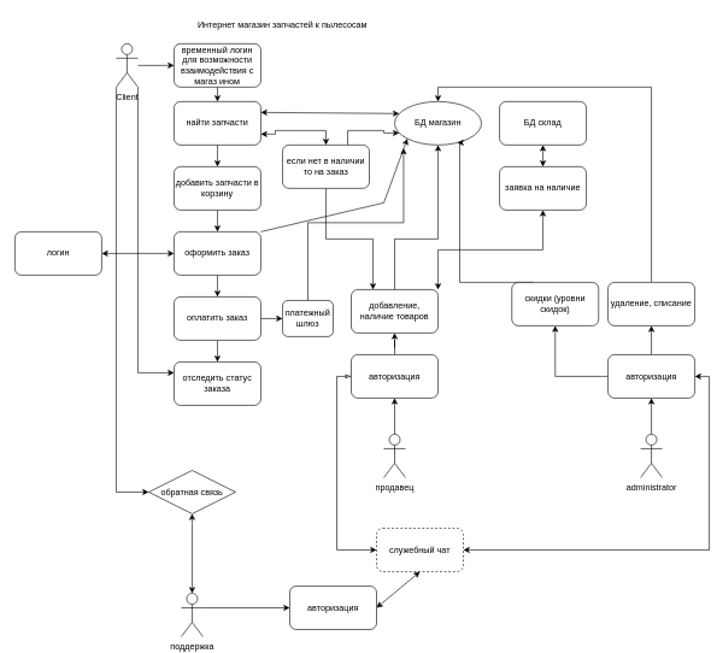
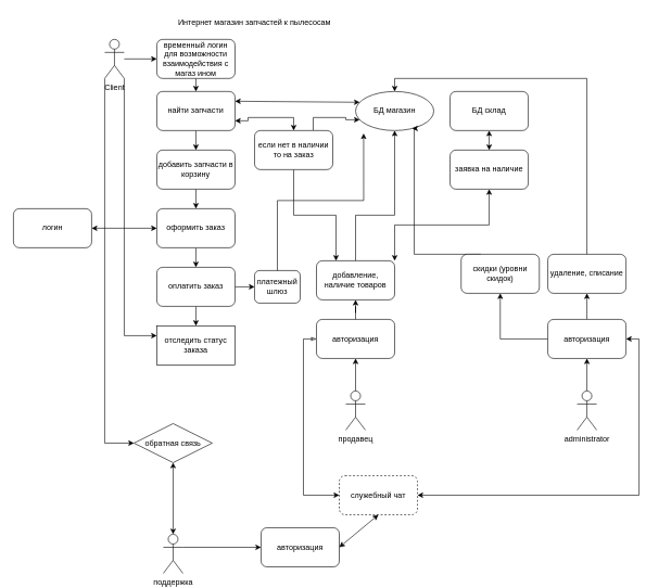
  <mxCell id="0" />
  <mxCell id="1" parent="0" />
  <mxCell id="2" value="Интернет магазин запчастей к пылесосам" style="text;html=1;strokeColor=none;fillColor=none;align=center;verticalAlign=middle;whiteSpace=wrap;rounded=0;" parent="1" vertex="1"><mxGeometry x="260" width="260" height="30" as="geometry" y="20" /></mxCell>
  <mxCell id="3" style="edgeStyle=orthogonalEdgeStyle;rounded=0;orthogonalLoop=1;jettySize=auto;html=1;exitX=1;exitY=1;exitDx=0;exitDy=0;exitPerimeter=0;entryX=0;entryY=0.25;entryDx=0;entryDy=0;" parent="1" source="5" target="19" edge="1"><mxGeometry relative="1" as="geometry" /></mxCell>
  <mxCell id="4" style="edgeStyle=orthogonalEdgeStyle;rounded=0;orthogonalLoop=1;jettySize=auto;html=1;exitX=0;exitY=1;exitDx=0;exitDy=0;exitPerimeter=0;entryX=0;entryY=0.5;entryDx=0;entryDy=0;" parent="1" source="5" target="42" edge="1"><mxGeometry relative="1" as="geometry" /></mxCell>
  <mxCell id="5" value="Client&lt;br&gt;" style="shape=umlActor;verticalLabelPosition=bottom;verticalAlign=top;html=1;outlineConnect=0;" parent="1" vertex="1"><mxGeometry x="160" y="60" width="30" height="60" as="geometry" /></mxCell>
  <mxCell id="6" style="edgeStyle=orthogonalEdgeStyle;rounded=0;orthogonalLoop=1;jettySize=auto;html=1;exitX=0.5;exitY=0;exitDx=0;exitDy=0;exitPerimeter=0;entryX=0.5;entryY=1;entryDx=0;entryDy=0;" parent="1" source="7" target="32" edge="1"><mxGeometry relative="1" as="geometry" /></mxCell>
  <mxCell id="7" value="administrator&lt;br&gt;" style="shape=umlActor;verticalLabelPosition=bottom;verticalAlign=top;html=1;outlineConnect=0;" parent="1" vertex="1"><mxGeometry x="885" y="600" width="30" height="60" as="geometry" /></mxCell>
  <mxCell id="8" style="edgeStyle=orthogonalEdgeStyle;rounded=0;orthogonalLoop=1;jettySize=auto;html=1;exitX=0.5;exitY=1;exitDx=0;exitDy=0;entryX=0.5;entryY=0;entryDx=0;entryDy=0;" parent="1" source="9" target="23" edge="1"><mxGeometry relative="1" as="geometry" /></mxCell>
  <mxCell id="9" value="временный логин для возможности взаимодействия с магаз ином" style="rounded=1;whiteSpace=wrap;html=1;" parent="1" vertex="1"><mxGeometry x="240" y="60" width="120" height="60" as="geometry" /></mxCell>
  <mxCell id="10" style="edgeStyle=orthogonalEdgeStyle;rounded=0;orthogonalLoop=1;jettySize=auto;html=1;exitX=0.5;exitY=1;exitDx=0;exitDy=0;entryX=0.5;entryY=0;entryDx=0;entryDy=0;" parent="1" source="11" target="14" edge="1"><mxGeometry relative="1" as="geometry" /></mxCell>
  <mxCell id="11" value="добавить запчасти в корзину&lt;br&gt;" style="rounded=1;whiteSpace=wrap;html=1;" parent="1" vertex="1"><mxGeometry x="240" y="230" width="120" height="60" as="geometry" /></mxCell>
  <mxCell id="12" style="edgeStyle=orthogonalEdgeStyle;rounded=0;orthogonalLoop=1;jettySize=auto;html=1;exitX=0.5;exitY=1;exitDx=0;exitDy=0;entryX=0.5;entryY=0;entryDx=0;entryDy=0;" parent="1" source="14" target="18" edge="1"><mxGeometry relative="1" as="geometry" /></mxCell>
  <mxCell id="13" style="edgeStyle=orthogonalEdgeStyle;rounded=0;orthogonalLoop=1;jettySize=auto;html=1;exitX=0;exitY=0.5;exitDx=0;exitDy=0;entryX=1;entryY=0.5;entryDx=0;entryDy=0;startArrow=classic;startFill=1;" edge="1" parent="1" source="14" target="59"><mxGeometry relative="1" as="geometry" /></mxCell>
  <mxCell id="14" value="оформить заказ" style="rounded=1;whiteSpace=wrap;html=1;" parent="1" vertex="1"><mxGeometry x="240" y="320" width="120" height="60" as="geometry" /></mxCell>
  <mxCell id="15" style="edgeStyle=orthogonalEdgeStyle;rounded=0;orthogonalLoop=1;jettySize=auto;html=1;exitX=0.5;exitY=1;exitDx=0;exitDy=0;entryX=0.5;entryY=0;entryDx=0;entryDy=0;" parent="1" source="18" target="19" edge="1"><mxGeometry relative="1" as="geometry" /></mxCell>
  <mxCell id="16" style="edgeStyle=orthogonalEdgeStyle;rounded=0;orthogonalLoop=1;jettySize=auto;html=1;exitX=1;exitY=0;exitDx=0;exitDy=0;" parent="1" source="18" edge="1"><mxGeometry relative="1" as="geometry"><mxPoint x="359.765" y="409.765" as="targetPoint" /></mxGeometry></mxCell>
  <mxCell id="17" style="edgeStyle=orthogonalEdgeStyle;rounded=0;orthogonalLoop=1;jettySize=auto;html=1;exitX=1;exitY=0.5;exitDx=0;exitDy=0;entryX=0;entryY=0.5;entryDx=0;entryDy=0;" parent="1" source="18" target="27" edge="1"><mxGeometry relative="1" as="geometry" /></mxCell>
  <mxCell id="18" value="оплатить заказ" style="rounded=1;whiteSpace=wrap;html=1;" parent="1" vertex="1"><mxGeometry x="240" y="410" width="120" height="60" as="geometry" /></mxCell>
- <mxCell id="19" value="отследить статус заказа" style="rounded=1;whiteSpace=wrap;html=1;" parent="1" vertex="1"><mxGeometry x="240" y="500" width="120" height="60" as="geometry" /></mxCell>
+ <mxCell id="19" value="отследить статус заказа" style="whiteSpace=wrap;html=1;rounded=0;" parent="1" vertex="1"><mxGeometry x="240" y="500" width="120" height="60" as="geometry" /></mxCell>
  <mxCell id="20" value="" style="endArrow=classic;html=1;rounded=0;" parent="1" source="5" target="9" edge="1"><mxGeometry width="50" height="50" relative="1" as="geometry"><mxPoint x="200" y="140" as="sourcePoint" /><mxPoint x="250" y="90" as="targetPoint" /></mxGeometry></mxCell>
  <mxCell id="21" style="edgeStyle=orthogonalEdgeStyle;rounded=0;orthogonalLoop=1;jettySize=auto;html=1;exitX=0.5;exitY=1;exitDx=0;exitDy=0;entryX=0.5;entryY=0;entryDx=0;entryDy=0;" parent="1" source="23" target="11" edge="1"><mxGeometry relative="1" as="geometry" /></mxCell>
  <mxCell id="22" style="edgeStyle=orthogonalEdgeStyle;rounded=0;orthogonalLoop=1;jettySize=auto;html=1;exitX=1;exitY=0.75;exitDx=0;exitDy=0;entryX=0.5;entryY=0;entryDx=0;entryDy=0;startArrow=classic;startFill=1;" parent="1" source="23" target="52" edge="1"><mxGeometry relative="1" as="geometry" /></mxCell>
  <mxCell id="23" value="найти запчасти" style="rounded=1;whiteSpace=wrap;html=1;" parent="1" vertex="1"><mxGeometry x="240" y="140" width="120" height="60" as="geometry" /></mxCell>
  <mxCell id="24" value="БД магазин" style="ellipse;whiteSpace=wrap;html=1;" parent="1" vertex="1"><mxGeometry x="545" y="140" width="120" height="60" as="geometry" /></mxCell>
- <mxCell id="25" value="" style="endArrow=classic;html=1;rounded=0;exitX=1;exitY=0;exitDx=0;exitDy=0;entryX=0;entryY=1;entryDx=0;entryDy=0;" parent="1" source="14" target="24" edge="1"><mxGeometry width="50" height="50" relative="1" as="geometry"><mxPoint x="400" y="290" as="sourcePoint" /><mxPoint x="450" y="240" as="targetPoint" /><Array as="points"><mxPoint x="530" y="280" /></Array></mxGeometry></mxCell>
  <mxCell id="26" style="edgeStyle=orthogonalEdgeStyle;rounded=0;orthogonalLoop=1;jettySize=auto;html=1;exitX=0.5;exitY=0;exitDx=0;exitDy=0;" parent="1" source="27" edge="1"><mxGeometry relative="1" as="geometry"><mxPoint x="425.588" y="414.471" as="targetPoint" /></mxGeometry></mxCell>
  <mxCell id="27" value="платежный шлюз" style="rounded=1;whiteSpace=wrap;html=1;" parent="1" vertex="1"><mxGeometry x="390" y="415" width="70" height="50" as="geometry" /></mxCell>
  <mxCell id="28" style="edgeStyle=orthogonalEdgeStyle;rounded=0;orthogonalLoop=1;jettySize=auto;html=1;exitX=0.5;exitY=0;exitDx=0;exitDy=0;entryX=0.103;entryY=1.073;entryDx=0;entryDy=0;entryPerimeter=0;" parent="1" source="27" target="24" edge="1"><mxGeometry relative="1" as="geometry" /></mxCell>
  <mxCell id="29" style="edgeStyle=orthogonalEdgeStyle;rounded=0;orthogonalLoop=1;jettySize=auto;html=1;exitX=0.5;exitY=0;exitDx=0;exitDy=0;entryX=0.5;entryY=1;entryDx=0;entryDy=0;" parent="1" source="32" target="41" edge="1"><mxGeometry relative="1" as="geometry" /></mxCell>
  <mxCell id="30" style="edgeStyle=orthogonalEdgeStyle;rounded=0;orthogonalLoop=1;jettySize=auto;html=1;exitX=1;exitY=0.5;exitDx=0;exitDy=0;entryX=1;entryY=0.5;entryDx=0;entryDy=0;startArrow=classic;startFill=1;" parent="1" source="32" target="46" edge="1"><mxGeometry relative="1" as="geometry" /></mxCell>
  <mxCell id="31" style="edgeStyle=orthogonalEdgeStyle;rounded=0;orthogonalLoop=1;jettySize=auto;html=1;exitX=0;exitY=0.5;exitDx=0;exitDy=0;entryX=0.5;entryY=1;entryDx=0;entryDy=0;" edge="1" parent="1" source="32" target="58"><mxGeometry relative="1" as="geometry" /></mxCell>
  <mxCell id="32" value="авторизация" style="rounded=1;whiteSpace=wrap;html=1;" parent="1" vertex="1"><mxGeometry x="840" y="490" width="120" height="60" as="geometry" /></mxCell>
  <mxCell id="33" style="edgeStyle=orthogonalEdgeStyle;rounded=0;orthogonalLoop=1;jettySize=auto;html=1;exitX=0.5;exitY=0;exitDx=0;exitDy=0;entryX=0.5;entryY=1;entryDx=0;entryDy=0;" parent="1" source="34" target="24" edge="1"><mxGeometry relative="1" as="geometry"><Array as="points"><mxPoint x="545" y="330" /><mxPoint x="605" y="330" /></Array></mxGeometry></mxCell>
  <mxCell id="34" value="добавление, наличие товаров" style="rounded=1;whiteSpace=wrap;html=1;" parent="1" vertex="1"><mxGeometry x="485" y="400" width="120" height="60" as="geometry" /></mxCell>
  <mxCell id="35" style="edgeStyle=orthogonalEdgeStyle;rounded=0;orthogonalLoop=1;jettySize=auto;html=1;exitX=0.5;exitY=0;exitDx=0;exitDy=0;exitPerimeter=0;" parent="1" source="36" target="39" edge="1"><mxGeometry relative="1" as="geometry" /></mxCell>
  <mxCell id="36" value="продавец" style="shape=umlActor;verticalLabelPosition=bottom;verticalAlign=top;html=1;outlineConnect=0;" parent="1" vertex="1"><mxGeometry x="530" y="600" width="30" height="60" as="geometry" /></mxCell>
  <mxCell id="37" style="edgeStyle=orthogonalEdgeStyle;rounded=0;orthogonalLoop=1;jettySize=auto;html=1;exitX=0.5;exitY=0;exitDx=0;exitDy=0;" parent="1" source="39" target="34" edge="1"><mxGeometry relative="1" as="geometry" /></mxCell>
  <mxCell id="38" style="edgeStyle=orthogonalEdgeStyle;rounded=0;orthogonalLoop=1;jettySize=auto;html=1;exitX=0;exitY=0.5;exitDx=0;exitDy=0;entryX=0;entryY=0.5;entryDx=0;entryDy=0;startArrow=classicThin;startFill=0;" parent="1" source="39" target="46" edge="1"><mxGeometry relative="1" as="geometry" /></mxCell>
  <mxCell id="39" value="авторизация" style="rounded=1;whiteSpace=wrap;html=1;" parent="1" vertex="1"><mxGeometry x="485" y="490" width="120" height="60" as="geometry" /></mxCell>
  <mxCell id="40" style="edgeStyle=orthogonalEdgeStyle;rounded=0;orthogonalLoop=1;jettySize=auto;html=1;exitX=0.5;exitY=0;exitDx=0;exitDy=0;entryX=0.5;entryY=0;entryDx=0;entryDy=0;" edge="1" parent="1" source="41" target="24"><mxGeometry relative="1" as="geometry" /></mxCell>
  <mxCell id="41" value="удаление, списание" style="rounded=1;whiteSpace=wrap;html=1;" parent="1" vertex="1"><mxGeometry x="840" y="390" width="120" height="60" as="geometry" /></mxCell>
  <mxCell id="42" value="обратная связь" style="rhombus;whiteSpace=wrap;html=1;" parent="1" vertex="1"><mxGeometry x="205" y="650" width="120" height="60" as="geometry" /></mxCell>
  <mxCell id="43" style="edgeStyle=orthogonalEdgeStyle;rounded=0;orthogonalLoop=1;jettySize=auto;html=1;exitX=1;exitY=0.333;exitDx=0;exitDy=0;exitPerimeter=0;entryX=0;entryY=0.5;entryDx=0;entryDy=0;" parent="1" source="44" target="47" edge="1"><mxGeometry relative="1" as="geometry" /></mxCell>
  <mxCell id="44" value="поддержка&lt;br&gt;" style="shape=umlActor;verticalLabelPosition=bottom;verticalAlign=top;html=1;outlineConnect=0;" parent="1" vertex="1"><mxGeometry x="250" y="820" width="30" height="60" as="geometry" /></mxCell>
  <mxCell id="45" value="" style="endArrow=classic;startArrow=classic;html=1;rounded=0;entryX=0.5;entryY=1;entryDx=0;entryDy=0;exitX=0.5;exitY=0;exitDx=0;exitDy=0;exitPerimeter=0;" parent="1" source="44" target="42" edge="1"><mxGeometry width="50" height="50" relative="1" as="geometry"><mxPoint x="320" y="530" as="sourcePoint" /><mxPoint x="370" y="480" as="targetPoint" /></mxGeometry></mxCell>
  <mxCell id="46" value="служебный чат&lt;br&gt;" style="rounded=1;whiteSpace=wrap;html=1;dashed=1;" parent="1" vertex="1"><mxGeometry x="520" y="730" width="120" height="60" as="geometry" /></mxCell>
  <mxCell id="47" value="авторизация" style="rounded=1;whiteSpace=wrap;html=1;" parent="1" vertex="1"><mxGeometry x="400" y="810" width="120" height="60" as="geometry" /></mxCell>
  <mxCell id="48" value="" style="endArrow=classic;startArrow=classic;html=1;rounded=0;entryX=0.5;entryY=1;entryDx=0;entryDy=0;exitX=1;exitY=0.5;exitDx=0;exitDy=0;" parent="1" source="47" target="46" edge="1"><mxGeometry width="50" height="50" relative="1" as="geometry"><mxPoint x="500" y="530" as="sourcePoint" /><mxPoint x="550" y="480" as="targetPoint" /></mxGeometry></mxCell>
  <mxCell id="49" value="БД склад&lt;br&gt;" style="rounded=1;whiteSpace=wrap;html=1;" parent="1" vertex="1"><mxGeometry x="690" y="140" width="120" height="60" as="geometry" /></mxCell>
  <mxCell id="50" style="edgeStyle=orthogonalEdgeStyle;rounded=0;orthogonalLoop=1;jettySize=auto;html=1;exitX=0.5;exitY=1;exitDx=0;exitDy=0;entryX=0.25;entryY=0;entryDx=0;entryDy=0;" parent="1" source="52" target="34" edge="1"><mxGeometry relative="1" as="geometry" /></mxCell>
  <mxCell id="51" style="edgeStyle=orthogonalEdgeStyle;rounded=0;orthogonalLoop=1;jettySize=auto;html=1;exitX=0.75;exitY=0;exitDx=0;exitDy=0;entryX=0;entryY=0.75;entryDx=0;entryDy=0;" parent="1" source="52" target="24" edge="1"><mxGeometry relative="1" as="geometry" /></mxCell>
  <mxCell id="52" value="если нет в наличии то на заказ&lt;br&gt;" style="rounded=1;whiteSpace=wrap;html=1;" parent="1" vertex="1"><mxGeometry x="390" y="200" width="120" height="60" as="geometry" /></mxCell>
  <mxCell id="53" value="" style="endArrow=classic;startArrow=classic;html=1;rounded=0;entryX=0;entryY=0.25;entryDx=0;entryDy=0;exitX=1;exitY=0.25;exitDx=0;exitDy=0;" parent="1" source="23" target="24" edge="1"><mxGeometry width="50" height="50" relative="1" as="geometry"><mxPoint x="540" y="530" as="sourcePoint" /><mxPoint x="590" y="480" as="targetPoint" /></mxGeometry></mxCell>
  <mxCell id="54" style="edgeStyle=orthogonalEdgeStyle;rounded=0;orthogonalLoop=1;jettySize=auto;html=1;exitX=0.5;exitY=0;exitDx=0;exitDy=0;entryX=0.5;entryY=1;entryDx=0;entryDy=0;startArrow=classic;startFill=1;" parent="1" source="56" target="49" edge="1"><mxGeometry relative="1" as="geometry" /></mxCell>
  <mxCell id="55" style="edgeStyle=orthogonalEdgeStyle;rounded=0;orthogonalLoop=1;jettySize=auto;html=1;exitX=0.5;exitY=1;exitDx=0;exitDy=0;entryX=1;entryY=0;entryDx=0;entryDy=0;startArrow=classic;startFill=1;" parent="1" source="56" target="34" edge="1"><mxGeometry relative="1" as="geometry" /></mxCell>
  <mxCell id="56" value="заявка на наличие" style="rounded=1;whiteSpace=wrap;html=1;" parent="1" vertex="1"><mxGeometry x="690" y="230" width="120" height="60" as="geometry" /></mxCell>
  <mxCell id="57" style="edgeStyle=orthogonalEdgeStyle;rounded=0;orthogonalLoop=1;jettySize=auto;html=1;exitX=0.25;exitY=0;exitDx=0;exitDy=0;entryX=0.75;entryY=1;entryDx=0;entryDy=0;" edge="1" parent="1" source="58" target="24"><mxGeometry relative="1" as="geometry"><Array as="points"><mxPoint x="635" y="390" /></Array></mxGeometry></mxCell>
  <mxCell id="58" value="скидки (уровни скидок)" style="rounded=1;whiteSpace=wrap;html=1;" parent="1" vertex="1"><mxGeometry x="707" y="390" width="120" height="60" as="geometry" /></mxCell>
  <mxCell id="59" value="логин&lt;br&gt;" style="rounded=1;whiteSpace=wrap;html=1;" parent="1" vertex="1"><mxGeometry x="20" y="320" width="120" height="60" as="geometry" /></mxCell>
